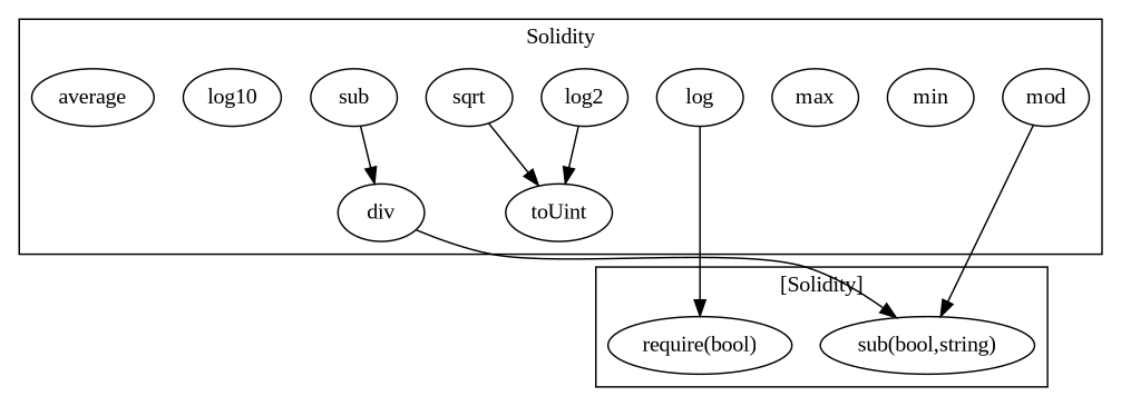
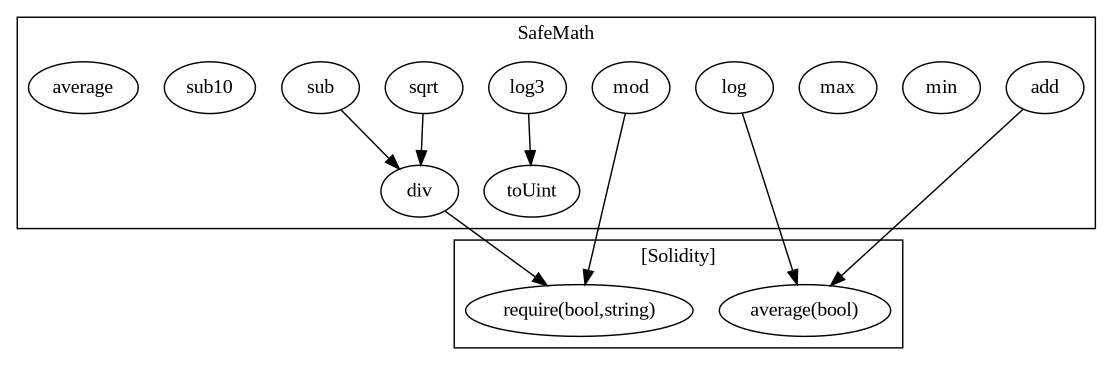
  strict digraph {
    fontname="Liberation Serif"
    node [fontname="Liberation Serif"]
    edge [fontname="Liberation Serif"]
    n1 [label=div]
    n2 [label=log]
    n3 [label=min]
    n4 [label=max]
    n5 [label=mod]
    n6 [label=sqrt]
    n7 [label=toUint]
-   n8 [label=log2]
+   n8 [label=log3]
+   n9 [label=add]
    n10 [label=sub]
-   n11 [label=log10]
+   n11 [label=sub10]
    n12 [label=average]
-   "require(bool,string)" [label="sub(bool,string)"]
-   "require(bool)"
+   "require(bool,string)"
+   "require(bool)" [label="average(bool)"]
    subgraph cluster_1 {
-     label=Solidity
+     label=SafeMath
      n1
      n2
      n3
      n4
      n5
      n6
      n7
      n8
+     n9
      n10
      n11
      n12
    }
    subgraph cluster_2 {
      label="[Solidity]"
      "require(bool,string)"
      "require(bool)"
    }
    n1 -> "require(bool,string)"
    n2 -> "require(bool)"
    n5 -> "require(bool,string)"
-   n6 -> n7
+   n6 -> n1
    n8 -> n7
+   n9 -> "require(bool)"
    n10 -> n1
  }
